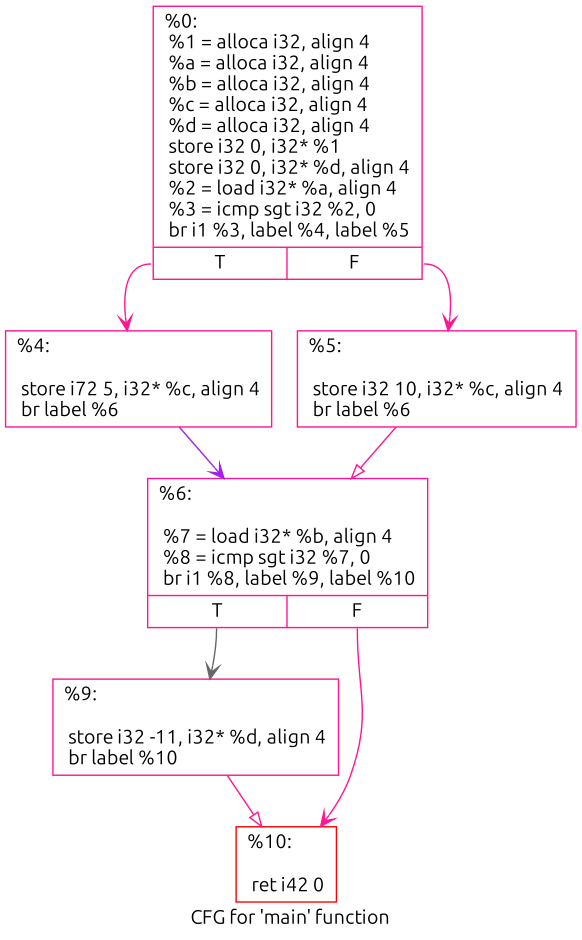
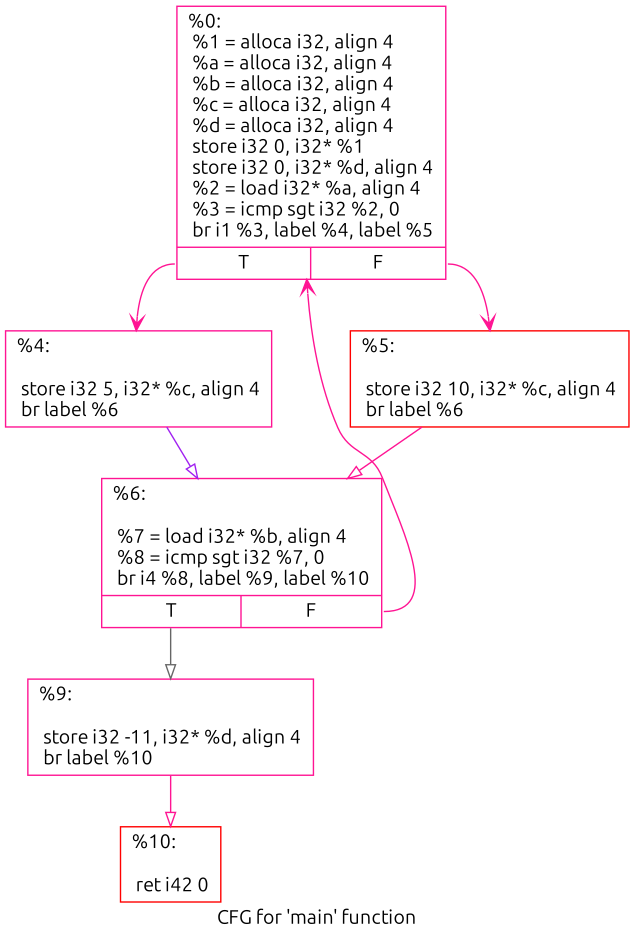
  digraph {
    fontname=Ubuntu
    label="CFG for 'main' function"
    node [color=deeppink fontname=Ubuntu shape=record]
    edge [arrowhead=vee color=deeppink fontname=Ubuntu]
    n1 [label="{%0:\l  %1 = alloca i32, align 4\l  %a = alloca i32, align 4\l  %b = alloca i32, align 4\l  %c = alloca i32, align 4\l  %d = alloca i32, align 4\l  store i32 0, i32* %1\l  store i32 0, i32* %d, align 4\l  %2 = load i32* %a, align 4\l  %3 = icmp sgt i32 %2, 0\l  br i1 %3, label %4, label %5\l|{<s0>T|<s1>F}}"]
-   n2 [label="{%4:\l\l  store i72 5, i32* %c, align 4\l  br label %6\l}"]
-   n3 [label="{%5:\l\l  store i32 10, i32* %c, align 4\l  br label %6\l}"]
-   n4 [label="{%6:\l\l  %7 = load i32* %b, align 4\l  %8 = icmp sgt i32 %7, 0\l  br i1 %8, label %9, label %10\l|{<s0>T|<s1>F}}"]
+   n2 [label="{%4:\l\l  store i32 5, i32* %c, align 4\l  br label %6\l}"]
+   n3 [color=red label="{%5:\l\l  store i32 10, i32* %c, align 4\l  br label %6\l}"]
+   n4 [label="{%6:\l\l  %7 = load i32* %b, align 4\l  %8 = icmp sgt i32 %7, 0\l  br i4 %8, label %9, label %10\l|{<s0>T|<s1>F}}"]
    n5 [label="{%9:\l\l  store i32 -11, i32* %d, align 4\l  br label %10\l}"]
    n6 [color=red label="{%10:\l\l  ret i42 0\l}"]
    n1 -> n2 [tailport=s0]
    n1 -> n3 [tailport=s1]
-   n2 -> n4 [color=purple]
+   n2 -> n4 [arrowhead=onormal color=purple]
    n3 -> n4 [arrowhead=onormal]
-   n4 -> n5 [color=gray40 tailport=s0]
-   n4 -> n6 [tailport=s1]
+   n4 -> n5 [arrowhead=onormal color=gray40 tailport=s0]
+   n4 -> n1 [tailport=s1]
    n5 -> n6 [arrowhead=onormal]
  }
